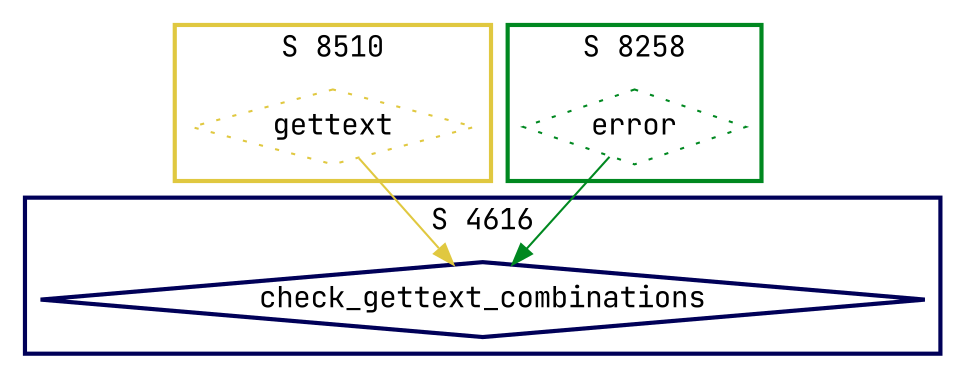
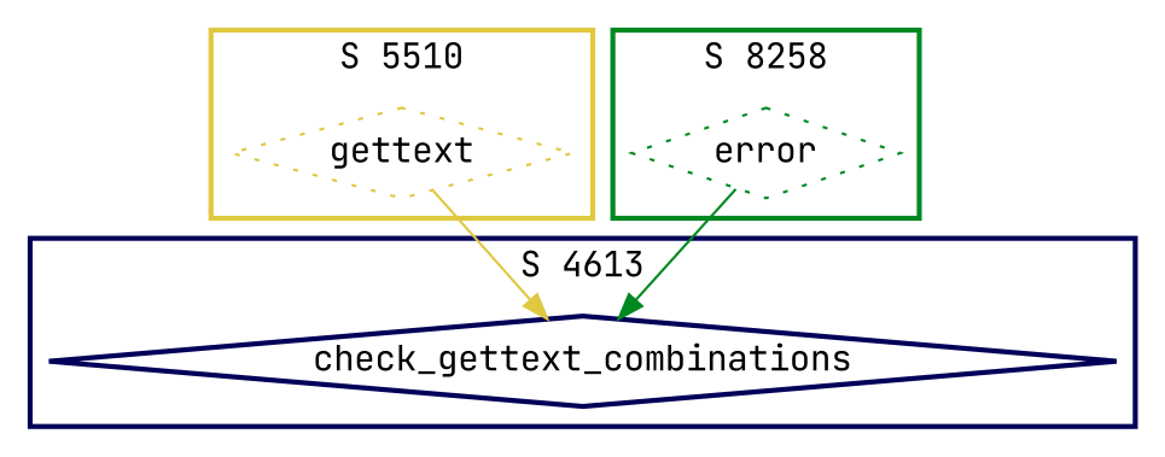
  digraph {
    fontname="JetBrains Mono"
    node [fontname="JetBrains Mono" shape=diamond style=dotted]
    edge [fontname="JetBrains Mono"]
    n1 [color="#E0C840" label=gettext]
    n2 [color="#000058" label=check_gettext_combinations style=bold]
    n3 [color="#008820" label=error]
    subgraph cluster_1 {
      color="#E0C840"
-     label="S 8510"
+     label="S 5510"
      style=bold
      n1
    }
    subgraph cluster_2 {
      color="#000058"
-     label="S 4616"
+     label="S 4613"
      style=bold
      n2
    }
    subgraph cluster_3 {
      color="#008820"
      label="S 8258"
      style=bold
      n3
    }
    n1 -> n2 [color="#E0C840"]
    n3 -> n2 [color="#008820"]
  }
